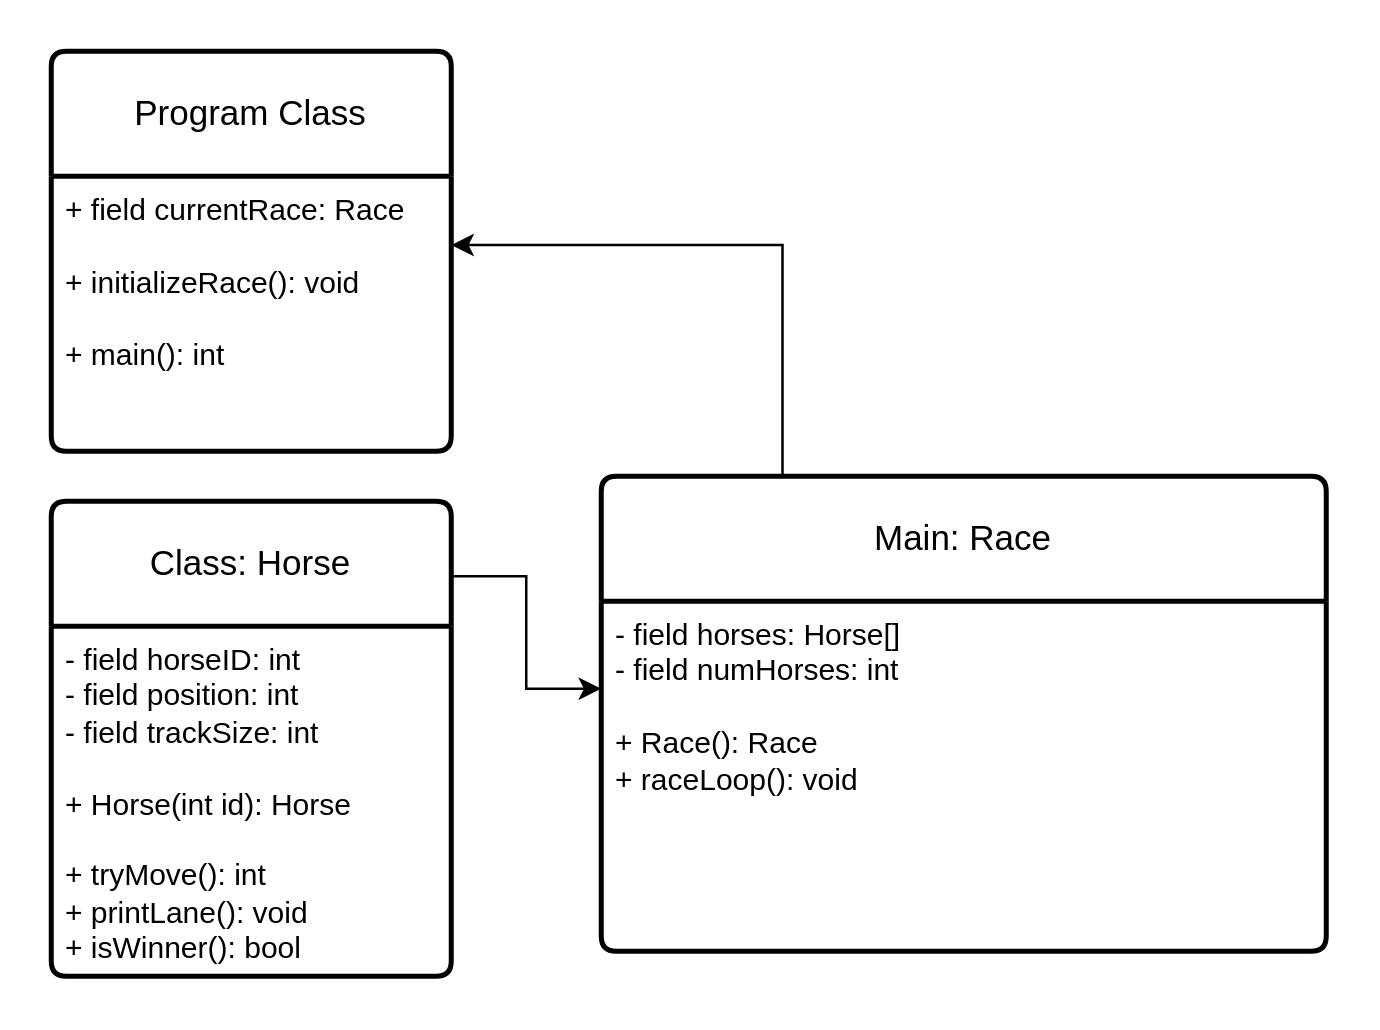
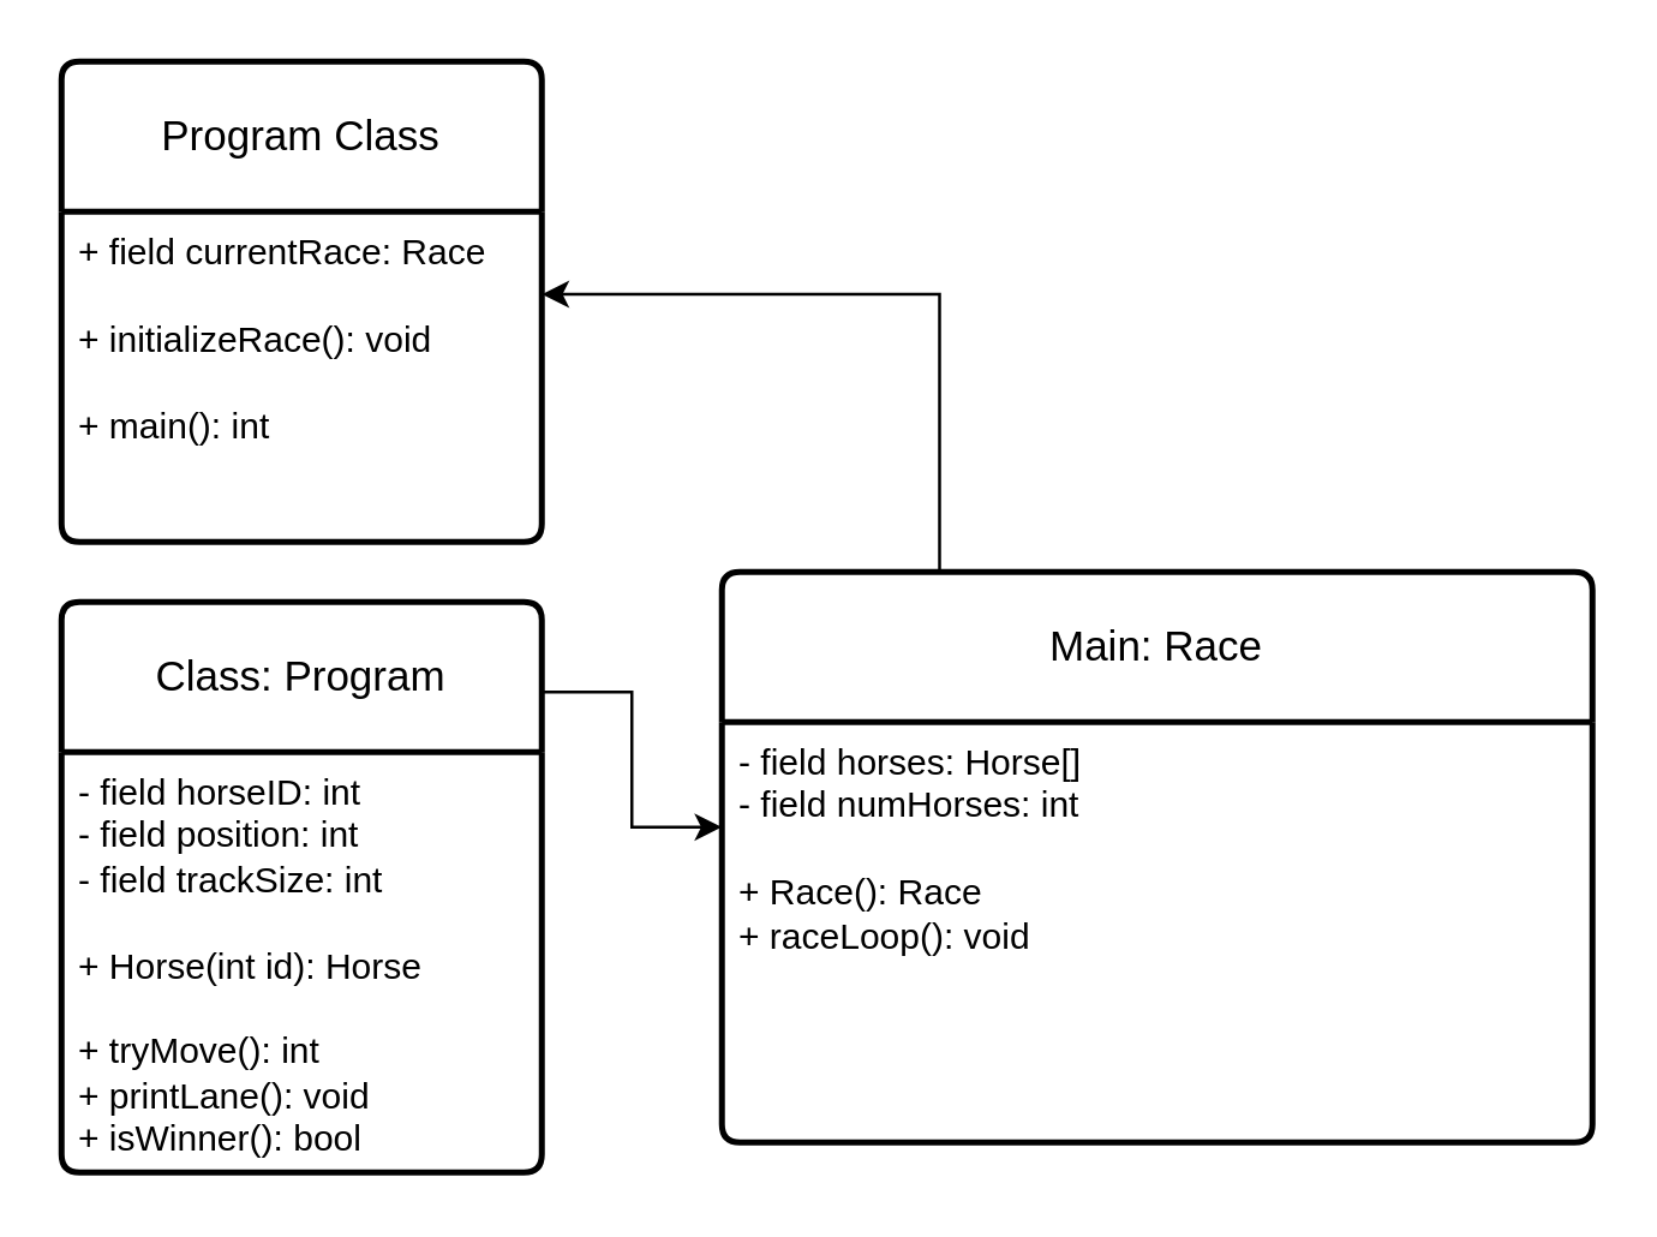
  <mxCell id="0" />
  <mxCell id="1" parent="0" />
  <mxCell id="2" style="edgeStyle=orthogonalEdgeStyle;rounded=0;orthogonalLoop=1;jettySize=auto;html=1;exitX=0.25;exitY=0;exitDx=0;exitDy=0;entryX=1;entryY=0.25;entryDx=0;entryDy=0;" edge="1" parent="1" source="3" target="9"><mxGeometry relative="1" as="geometry" /></mxCell>
  <mxCell id="3" value="Main: Race" style="swimlane;childLayout=stackLayout;horizontal=1;startSize=50;horizontalStack=0;rounded=1;fontSize=14;fontStyle=0;strokeWidth=2;resizeParent=0;resizeLast=1;shadow=0;dashed=0;align=center;arcSize=4;whiteSpace=wrap;html=1;" vertex="1" parent="1"><mxGeometry x="240" y="190" width="290" height="190" as="geometry" /></mxCell>
  <mxCell id="4" value="&lt;div&gt;- field horses: Horse[]&lt;/div&gt;&lt;div&gt;- field numHorses: int&lt;/div&gt;&lt;div&gt;&lt;br&gt;&lt;/div&gt;&lt;div&gt;+ Race(): Race&lt;/div&gt;&lt;div&gt;+ raceLoop(): void&lt;/div&gt;" style="align=left;strokeColor=none;fillColor=none;spacingLeft=4;spacingRight=4;fontSize=12;verticalAlign=top;resizable=0;rotatable=0;part=1;html=1;whiteSpace=wrap;" vertex="1" parent="3"><mxGeometry y="50" width="290" height="140" as="geometry" /></mxCell>
- <mxCell id="5" value="Class: Horse" style="swimlane;childLayout=stackLayout;horizontal=1;startSize=50;horizontalStack=0;rounded=1;fontSize=14;fontStyle=0;strokeWidth=2;resizeParent=0;resizeLast=1;shadow=0;dashed=0;align=center;arcSize=4;whiteSpace=wrap;html=1;" vertex="1" parent="1"><mxGeometry x="20" y="200" width="160" height="190" as="geometry" /></mxCell>
+ <mxCell id="5" value="Class: Program" style="swimlane;childLayout=stackLayout;horizontal=1;startSize=50;horizontalStack=0;rounded=1;fontSize=14;fontStyle=0;strokeWidth=2;resizeParent=0;resizeLast=1;shadow=0;dashed=0;align=center;arcSize=4;whiteSpace=wrap;html=1;" vertex="1" parent="1"><mxGeometry x="20" y="200" width="160" height="190" as="geometry" /></mxCell>
  <mxCell id="6" value="&lt;div&gt;- field horseID: int&lt;/div&gt;&lt;div&gt;- field position: int&lt;/div&gt;&lt;div&gt;- field trackSize: int&lt;/div&gt;&lt;div&gt;&lt;br&gt;&lt;/div&gt;&lt;div&gt;+ Horse(int id): Horse&lt;/div&gt;&lt;div&gt;&lt;br&gt;&lt;/div&gt;&lt;div&gt;+ tryMove(): int&lt;/div&gt;&lt;div&gt;+ printLane(): void&lt;/div&gt;&lt;div&gt;+ isWinner(): bool&lt;/div&gt;" style="align=left;strokeColor=none;fillColor=none;spacingLeft=4;spacingRight=4;fontSize=12;verticalAlign=top;resizable=0;rotatable=0;part=1;html=1;whiteSpace=wrap;" vertex="1" parent="5"><mxGeometry y="50" width="160" height="140" as="geometry" /></mxCell>
  <mxCell id="7" style="edgeStyle=orthogonalEdgeStyle;rounded=0;orthogonalLoop=1;jettySize=auto;html=1;exitX=1;exitY=0;exitDx=0;exitDy=0;entryX=0;entryY=0.25;entryDx=0;entryDy=0;" edge="1" parent="1" source="6" target="4"><mxGeometry relative="1" as="geometry" /></mxCell>
  <mxCell id="8" value="Program Class" style="swimlane;childLayout=stackLayout;horizontal=1;startSize=50;horizontalStack=0;rounded=1;fontSize=14;fontStyle=0;strokeWidth=2;resizeParent=0;resizeLast=1;shadow=0;dashed=0;align=center;arcSize=4;whiteSpace=wrap;html=1;" vertex="1" parent="1"><mxGeometry x="20" y="20" width="160" height="160" as="geometry" /></mxCell>
  <mxCell id="9" value="+ field currentRace: Race&lt;div&gt;&lt;br&gt;&lt;/div&gt;&lt;div&gt;+ initializeRace(): void&lt;/div&gt;&lt;div&gt;&lt;br&gt;&lt;/div&gt;&lt;div&gt;+ main(): int&lt;/div&gt;" style="align=left;strokeColor=none;fillColor=none;spacingLeft=4;spacingRight=4;fontSize=12;verticalAlign=top;resizable=0;rotatable=0;part=1;html=1;whiteSpace=wrap;" vertex="1" parent="8"><mxGeometry y="50" width="160" height="110" as="geometry" /></mxCell>
